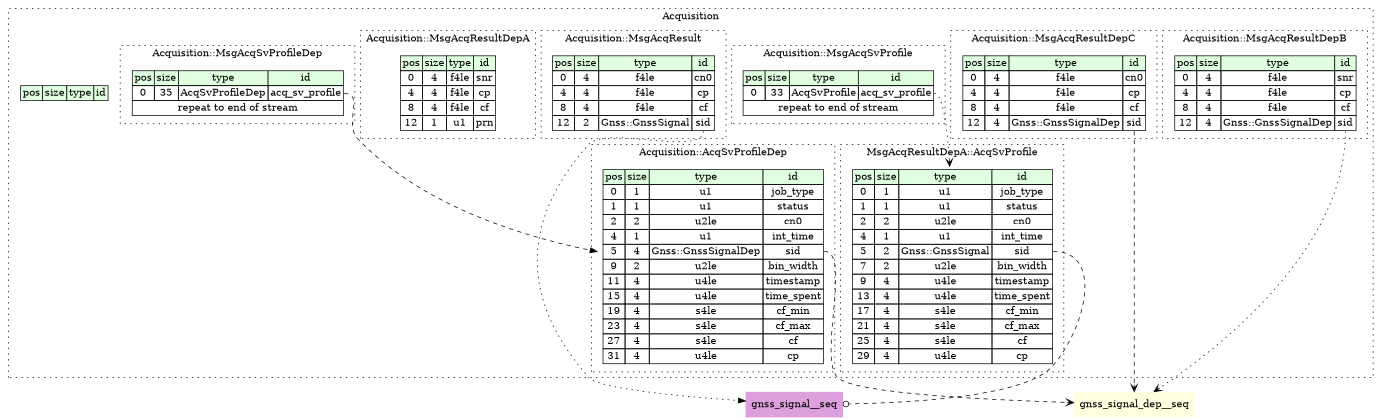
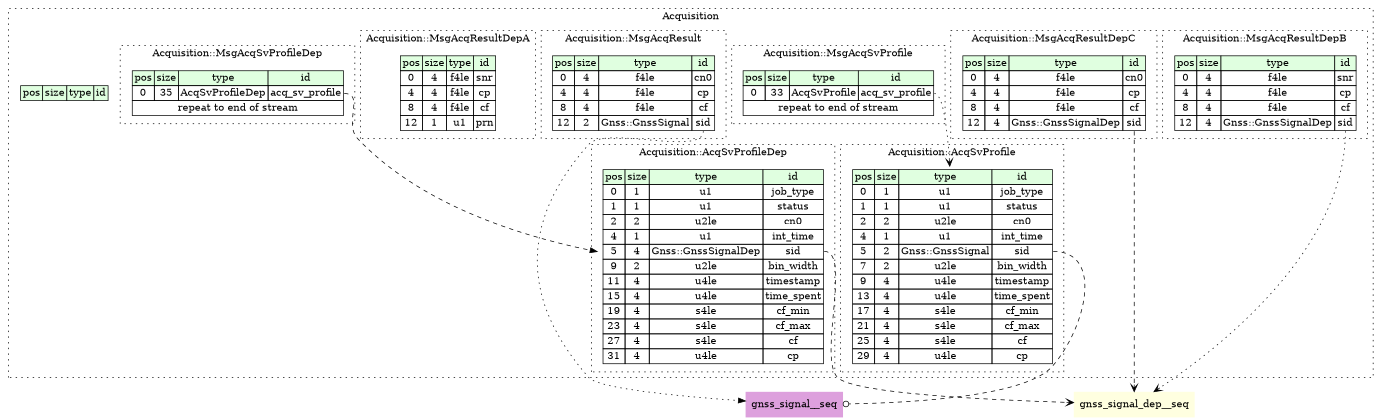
  digraph {
    rankdir=TB
    node [shape=plaintext]
    edge [style=dashed tailport=sid_type arrowhead=vee]
    n1 [label=<<TABLE BORDER="0" CELLBORDER="1" CELLSPACING="0"> 				<TR><TD BGCOLOR="#E0FFE0">pos</TD><TD BGCOLOR="#E0FFE0">size</TD><TD BGCOLOR="#E0FFE0">type</TD><TD BGCOLOR="#E0FFE0">id</TD></TR> 				<TR><TD PORT="cn0_pos">0</TD><TD PORT="cn0_size">4</TD><TD>f4le</TD><TD PORT="cn0_type">cn0</TD></TR> 				<TR><TD PORT="cp_pos">4</TD><TD PORT="cp_size">4</TD><TD>f4le</TD><TD PORT="cp_type">cp</TD></TR> 				<TR><TD PORT="cf_pos">8</TD><TD PORT="cf_size">4</TD><TD>f4le</TD><TD PORT="cf_type">cf</TD></TR> 				<TR><TD PORT="sid_pos">12</TD><TD PORT="sid_size">4</TD><TD>Gnss::GnssSignalDep</TD><TD PORT="sid_type">sid</TD></TR> 			</TABLE>>]
    n2 [label=<<TABLE BORDER="0" CELLBORDER="1" CELLSPACING="0"> 				<TR><TD BGCOLOR="#E0FFE0">pos</TD><TD BGCOLOR="#E0FFE0">size</TD><TD BGCOLOR="#E0FFE0">type</TD><TD BGCOLOR="#E0FFE0">id</TD></TR> 				<TR><TD PORT="snr_pos">0</TD><TD PORT="snr_size">4</TD><TD>f4le</TD><TD PORT="snr_type">snr</TD></TR> 				<TR><TD PORT="cp_pos">4</TD><TD PORT="cp_size">4</TD><TD>f4le</TD><TD PORT="cp_type">cp</TD></TR> 				<TR><TD PORT="cf_pos">8</TD><TD PORT="cf_size">4</TD><TD>f4le</TD><TD PORT="cf_type">cf</TD></TR> 				<TR><TD PORT="sid_pos">12</TD><TD PORT="sid_size">4</TD><TD>Gnss::GnssSignalDep</TD><TD PORT="sid_type">sid</TD></TR> 			</TABLE>>]
    n3 [label=<<TABLE BORDER="0" CELLBORDER="1" CELLSPACING="0"> 				<TR><TD BGCOLOR="#E0FFE0">pos</TD><TD BGCOLOR="#E0FFE0">size</TD><TD BGCOLOR="#E0FFE0">type</TD><TD BGCOLOR="#E0FFE0">id</TD></TR> 				<TR><TD PORT="job_type_pos">0</TD><TD PORT="job_type_size">1</TD><TD>u1</TD><TD PORT="job_type_type">job_type</TD></TR> 				<TR><TD PORT="status_pos">1</TD><TD PORT="status_size">1</TD><TD>u1</TD><TD PORT="status_type">status</TD></TR> 				<TR><TD PORT="cn0_pos">2</TD><TD PORT="cn0_size">2</TD><TD>u2le</TD><TD PORT="cn0_type">cn0</TD></TR> 				<TR><TD PORT="int_time_pos">4</TD><TD PORT="int_time_size">1</TD><TD>u1</TD><TD PORT="int_time_type">int_time</TD></TR> 				<TR><TD PORT="sid_pos">5</TD><TD PORT="sid_size">2</TD><TD>Gnss::GnssSignal</TD><TD PORT="sid_type">sid</TD></TR> 				<TR><TD PORT="bin_width_pos">7</TD><TD PORT="bin_width_size">2</TD><TD>u2le</TD><TD PORT="bin_width_type">bin_width</TD></TR> 				<TR><TD PORT="timestamp_pos">9</TD><TD PORT="timestamp_size">4</TD><TD>u4le</TD><TD PORT="timestamp_type">timestamp</TD></TR> 				<TR><TD PORT="time_spent_pos">13</TD><TD PORT="time_spent_size">4</TD><TD>u4le</TD><TD PORT="time_spent_type">time_spent</TD></TR> 				<TR><TD PORT="cf_min_pos">17</TD><TD PORT="cf_min_size">4</TD><TD>s4le</TD><TD PORT="cf_min_type">cf_min</TD></TR> 				<TR><TD PORT="cf_max_pos">21</TD><TD PORT="cf_max_size">4</TD><TD>s4le</TD><TD PORT="cf_max_type">cf_max</TD></TR> 				<TR><TD PORT="cf_pos">25</TD><TD PORT="cf_size">4</TD><TD>s4le</TD><TD PORT="cf_type">cf</TD></TR> 				<TR><TD PORT="cp_pos">29</TD><TD PORT="cp_size">4</TD><TD>u4le</TD><TD PORT="cp_type">cp</TD></TR> 			</TABLE>>]
    n4 [label=<<TABLE BORDER="0" CELLBORDER="1" CELLSPACING="0"> 				<TR><TD BGCOLOR="#E0FFE0">pos</TD><TD BGCOLOR="#E0FFE0">size</TD><TD BGCOLOR="#E0FFE0">type</TD><TD BGCOLOR="#E0FFE0">id</TD></TR> 				<TR><TD PORT="acq_sv_profile_pos">0</TD><TD PORT="acq_sv_profile_size">33</TD><TD>AcqSvProfile</TD><TD PORT="acq_sv_profile_type">acq_sv_profile</TD></TR> 				<TR><TD COLSPAN="4" PORT="acq_sv_profile__repeat">repeat to end of stream</TD></TR> 			</TABLE>>]
    n5 [label=<<TABLE BORDER="0" CELLBORDER="1" CELLSPACING="0"> 				<TR><TD BGCOLOR="#E0FFE0">pos</TD><TD BGCOLOR="#E0FFE0">size</TD><TD BGCOLOR="#E0FFE0">type</TD><TD BGCOLOR="#E0FFE0">id</TD></TR> 				<TR><TD PORT="job_type_pos">0</TD><TD PORT="job_type_size">1</TD><TD>u1</TD><TD PORT="job_type_type">job_type</TD></TR> 				<TR><TD PORT="status_pos">1</TD><TD PORT="status_size">1</TD><TD>u1</TD><TD PORT="status_type">status</TD></TR> 				<TR><TD PORT="cn0_pos">2</TD><TD PORT="cn0_size">2</TD><TD>u2le</TD><TD PORT="cn0_type">cn0</TD></TR> 				<TR><TD PORT="int_time_pos">4</TD><TD PORT="int_time_size">1</TD><TD>u1</TD><TD PORT="int_time_type">int_time</TD></TR> 				<TR><TD PORT="sid_pos">5</TD><TD PORT="sid_size">4</TD><TD>Gnss::GnssSignalDep</TD><TD PORT="sid_type">sid</TD></TR> 				<TR><TD PORT="bin_width_pos">9</TD><TD PORT="bin_width_size">2</TD><TD>u2le</TD><TD PORT="bin_width_type">bin_width</TD></TR> 				<TR><TD PORT="timestamp_pos">11</TD><TD PORT="timestamp_size">4</TD><TD>u4le</TD><TD PORT="timestamp_type">timestamp</TD></TR> 				<TR><TD PORT="time_spent_pos">15</TD><TD PORT="time_spent_size">4</TD><TD>u4le</TD><TD PORT="time_spent_type">time_spent</TD></TR> 				<TR><TD PORT="cf_min_pos">19</TD><TD PORT="cf_min_size">4</TD><TD>s4le</TD><TD PORT="cf_min_type">cf_min</TD></TR> 				<TR><TD PORT="cf_max_pos">23</TD><TD PORT="cf_max_size">4</TD><TD>s4le</TD><TD PORT="cf_max_type">cf_max</TD></TR> 				<TR><TD PORT="cf_pos">27</TD><TD PORT="cf_size">4</TD><TD>s4le</TD><TD PORT="cf_type">cf</TD></TR> 				<TR><TD PORT="cp_pos">31</TD><TD PORT="cp_size">4</TD><TD>u4le</TD><TD PORT="cp_type">cp</TD></TR> 			</TABLE>>]
    n6 [label=<<TABLE BORDER="0" CELLBORDER="1" CELLSPACING="0"> 				<TR><TD BGCOLOR="#E0FFE0">pos</TD><TD BGCOLOR="#E0FFE0">size</TD><TD BGCOLOR="#E0FFE0">type</TD><TD BGCOLOR="#E0FFE0">id</TD></TR> 				<TR><TD PORT="cn0_pos">0</TD><TD PORT="cn0_size">4</TD><TD>f4le</TD><TD PORT="cn0_type">cn0</TD></TR> 				<TR><TD PORT="cp_pos">4</TD><TD PORT="cp_size">4</TD><TD>f4le</TD><TD PORT="cp_type">cp</TD></TR> 				<TR><TD PORT="cf_pos">8</TD><TD PORT="cf_size">4</TD><TD>f4le</TD><TD PORT="cf_type">cf</TD></TR> 				<TR><TD PORT="sid_pos">12</TD><TD PORT="sid_size">2</TD><TD>Gnss::GnssSignal</TD><TD PORT="sid_type">sid</TD></TR> 			</TABLE>>]
    n7 [label=<<TABLE BORDER="0" CELLBORDER="1" CELLSPACING="0"> 				<TR><TD BGCOLOR="#E0FFE0">pos</TD><TD BGCOLOR="#E0FFE0">size</TD><TD BGCOLOR="#E0FFE0">type</TD><TD BGCOLOR="#E0FFE0">id</TD></TR> 				<TR><TD PORT="snr_pos">0</TD><TD PORT="snr_size">4</TD><TD>f4le</TD><TD PORT="snr_type">snr</TD></TR> 				<TR><TD PORT="cp_pos">4</TD><TD PORT="cp_size">4</TD><TD>f4le</TD><TD PORT="cp_type">cp</TD></TR> 				<TR><TD PORT="cf_pos">8</TD><TD PORT="cf_size">4</TD><TD>f4le</TD><TD PORT="cf_type">cf</TD></TR> 				<TR><TD PORT="prn_pos">12</TD><TD PORT="prn_size">1</TD><TD>u1</TD><TD PORT="prn_type">prn</TD></TR> 			</TABLE>>]
    n8 [label=<<TABLE BORDER="0" CELLBORDER="1" CELLSPACING="0"> 				<TR><TD BGCOLOR="#E0FFE0">pos</TD><TD BGCOLOR="#E0FFE0">size</TD><TD BGCOLOR="#E0FFE0">type</TD><TD BGCOLOR="#E0FFE0">id</TD></TR> 				<TR><TD PORT="acq_sv_profile_pos">0</TD><TD PORT="acq_sv_profile_size">35</TD><TD>AcqSvProfileDep</TD><TD PORT="acq_sv_profile_type">acq_sv_profile</TD></TR> 				<TR><TD COLSPAN="4" PORT="acq_sv_profile__repeat">repeat to end of stream</TD></TR> 			</TABLE>>]
    n9 [label=<<TABLE BORDER="0" CELLBORDER="1" CELLSPACING="0"> 			<TR><TD BGCOLOR="#E0FFE0">pos</TD><TD BGCOLOR="#E0FFE0">size</TD><TD BGCOLOR="#E0FFE0">type</TD><TD BGCOLOR="#E0FFE0">id</TD></TR> 		</TABLE>>]
    gnss_signal_dep__seq [style=filled fillcolor=lightyellow]
    gnss_signal__seq [style=filled fillcolor=plum]
    subgraph cluster_1 {
      label=Acquisition
      style=dotted
      n9
      subgraph cluster_2 {
        label="Acquisition::MsgAcqResultDepC"
        style=dotted
        n1
      }
      subgraph cluster_3 {
        label="Acquisition::MsgAcqResultDepB"
        style=dotted
        n2
      }
      subgraph cluster_4 {
-       label="MsgAcqResultDepA::AcqSvProfile"
+       label="Acquisition::AcqSvProfile"
        style=dotted
        n3
      }
      subgraph cluster_5 {
        label="Acquisition::MsgAcqSvProfile"
        style=dotted
        n4
      }
      subgraph cluster_6 {
        label="Acquisition::AcqSvProfileDep"
        style=dotted
        n5
      }
      subgraph cluster_7 {
        label="Acquisition::MsgAcqResult"
        style=dotted
        n6
      }
      subgraph cluster_8 {
        label="Acquisition::MsgAcqResultDepA"
        style=dotted
        n7
      }
      subgraph cluster_9 {
        label="Acquisition::MsgAcqSvProfileDep"
        style=dotted
        n8
      }
    }
    n1 -> gnss_signal_dep__seq
    n2 -> gnss_signal_dep__seq [style=dotted]
    n3 -> gnss_signal__seq [arrowhead=odot]
    n4 -> n3 [style=dotted tailport=acq_sv_profile_type]
    n5 -> gnss_signal_dep__seq
    n6 -> gnss_signal__seq [style=dotted arrowhead=normal]
    n8 -> n5 [tailport=acq_sv_profile_type arrowhead=normal]
  }
